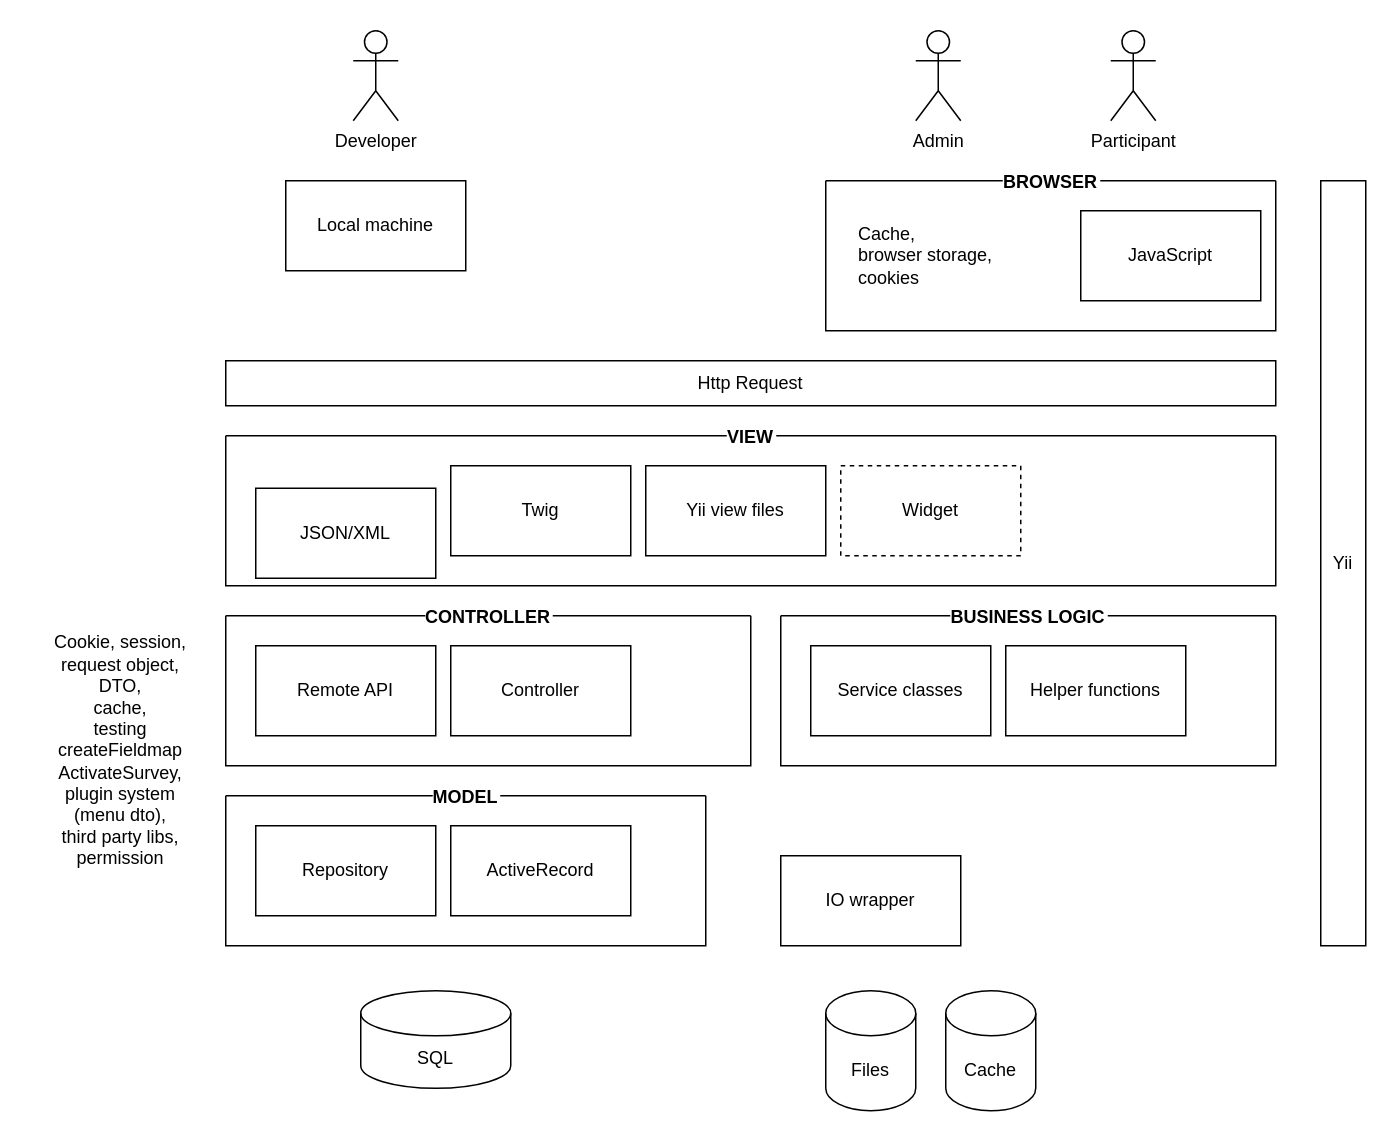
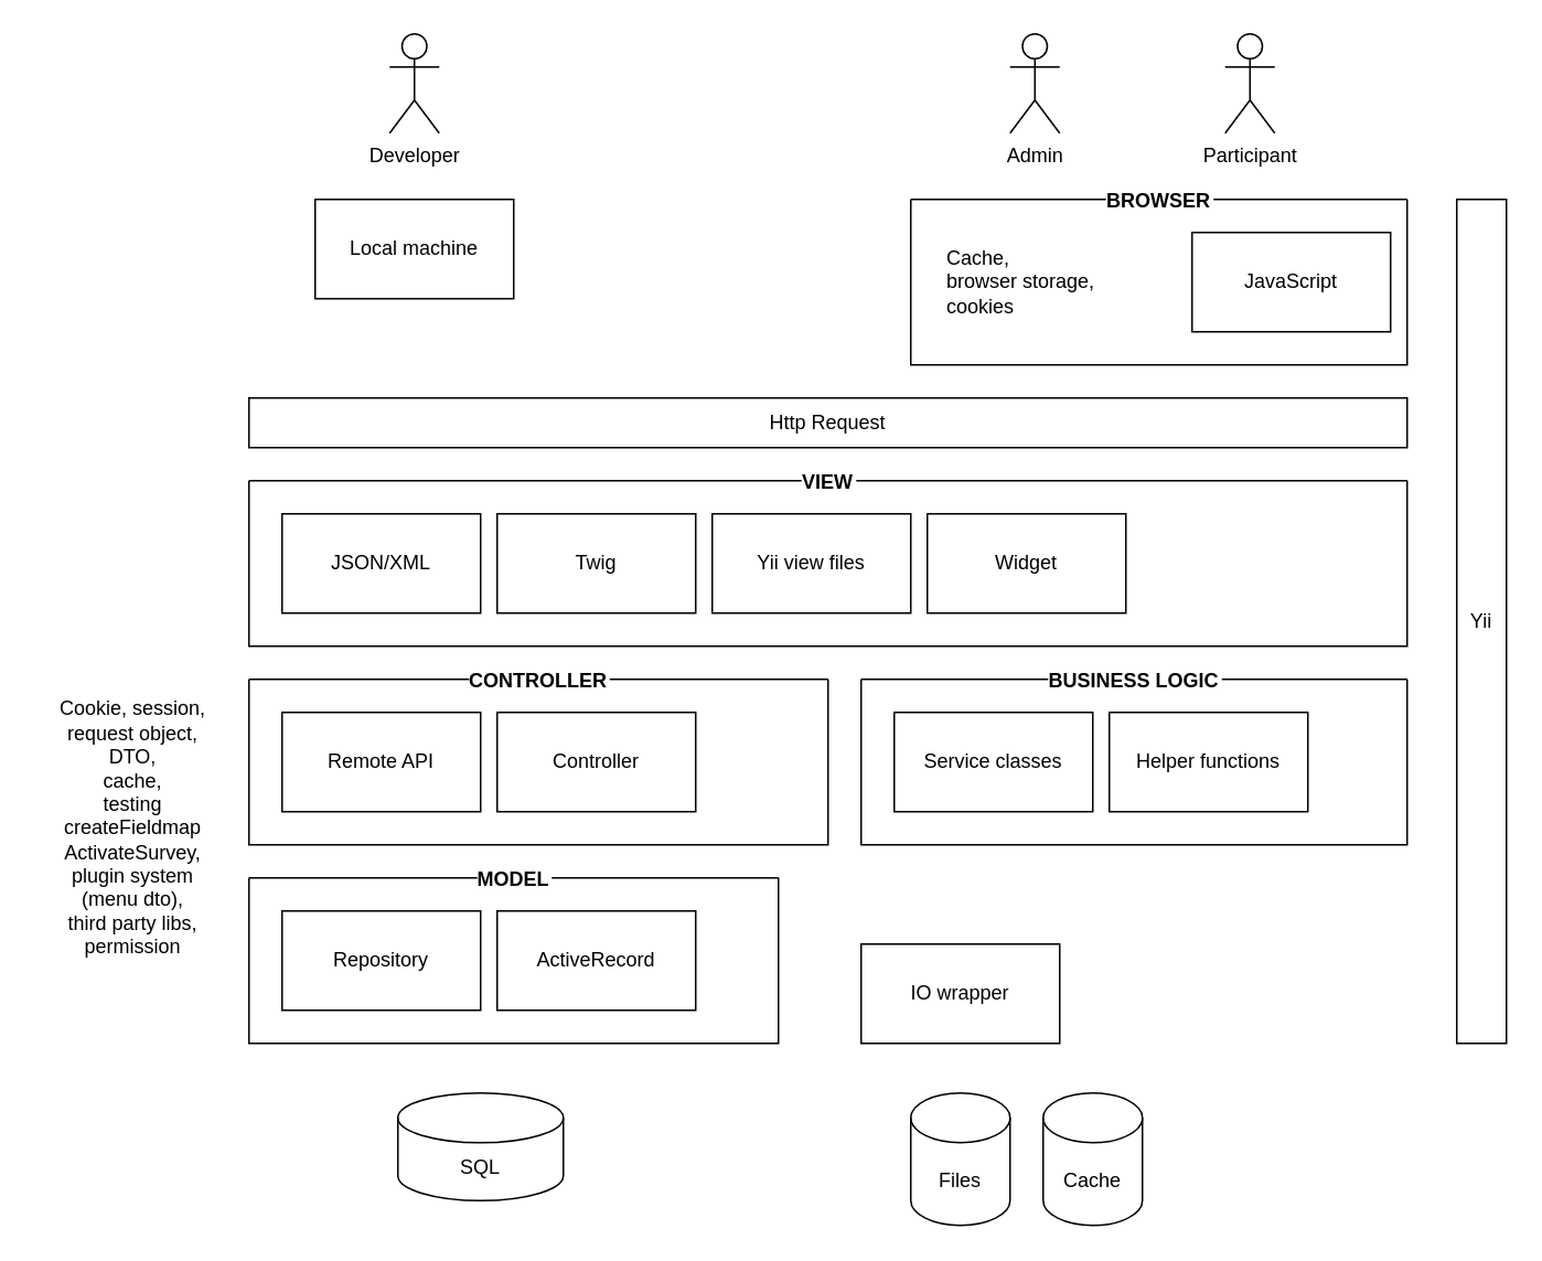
  <mxCell id="0" />
  <mxCell id="1" parent="0" />
  <mxCell id="2" value="SQL" style="shape=cylinder3;whiteSpace=wrap;html=1;boundedLbl=1;backgroundOutline=1;size=15;" parent="1" vertex="1"><mxGeometry x="240" y="660" width="100" height="65" as="geometry" /></mxCell>
  <mxCell id="3" value="Service classes" style="whiteSpace=wrap;html=1;" parent="1" vertex="1"><mxGeometry x="540" y="430" width="120" height="60" as="geometry" /></mxCell>
  <mxCell id="4" value="BUSINESS LOGIC" style="swimlane;startSize=0;labelBackgroundColor=#ffffff;" parent="1" vertex="1"><mxGeometry x="520" y="410" width="330" height="100" as="geometry" /></mxCell>
  <mxCell id="5" value="Helper functions" style="whiteSpace=wrap;html=1;" parent="4" vertex="1"><mxGeometry x="150" y="20" width="120" height="60" as="geometry" /></mxCell>
  <mxCell id="6" value="CONTROLLER" style="swimlane;startSize=0;labelBackgroundColor=#ffffff;" parent="1" vertex="1"><mxGeometry x="150" y="410" width="350" height="100" as="geometry" /></mxCell>
  <mxCell id="7" value="Controller" style="rounded=0;whiteSpace=wrap;html=1;" parent="6" vertex="1"><mxGeometry x="150" y="20" width="120" height="60" as="geometry" /></mxCell>
  <mxCell id="8" value="Remote API" style="rounded=0;whiteSpace=wrap;html=1;" parent="6" vertex="1"><mxGeometry x="20" y="20" width="120" height="60" as="geometry" /></mxCell>
  <mxCell id="9" value="&lt;div&gt;Cookie, session, request object,&lt;/div&gt;&lt;div&gt;DTO,&lt;/div&gt;&lt;div&gt;cache,&lt;/div&gt;&lt;div&gt;testing&lt;br&gt;&lt;/div&gt;&lt;div&gt;createFieldmap&lt;/div&gt;&lt;div&gt;ActivateSurvey,&lt;/div&gt;&lt;div&gt;plugin system&lt;/div&gt;&lt;div&gt;(menu dto),&lt;/div&gt;&lt;div&gt;third party libs,&lt;/div&gt;&lt;div&gt;permission&lt;br&gt;&lt;/div&gt;" style="text;html=1;strokeColor=none;fillColor=none;align=center;verticalAlign=middle;whiteSpace=wrap;rounded=0;" parent="1" vertex="1"><mxGeometry y="490" width="120" height="20" as="geometry" x="20" /></mxCell>
  <mxCell id="10" value="VIEW" style="swimlane;startSize=0;swimlaneFillColor=none;swimlaneLine=1;rounded=0;shadow=0;sketch=0;labelBackgroundColor=#ffffff;" parent="1" vertex="1"><mxGeometry x="150" y="290" width="700" height="100" as="geometry" /></mxCell>
- <mxCell id="11" value="JSON/XML" style="rounded=0;whiteSpace=wrap;html=1;" parent="10" vertex="1"><mxGeometry x="20" y="35" width="120" height="60" as="geometry" /></mxCell>
- <mxCell id="12" value="Widget" style="rounded=0;whiteSpace=wrap;html=1;dashed=1;" parent="10" vertex="1"><mxGeometry x="410" y="20" width="120" height="60" as="geometry" /></mxCell>
+ <mxCell id="11" value="JSON/XML" style="rounded=0;whiteSpace=wrap;html=1;" parent="10" vertex="1"><mxGeometry x="20" y="20" width="120" height="60" as="geometry" /></mxCell>
+ <mxCell id="12" value="Widget" style="rounded=0;whiteSpace=wrap;html=1;" parent="10" vertex="1"><mxGeometry x="410" y="20" width="120" height="60" as="geometry" /></mxCell>
  <mxCell id="13" value="Twig" style="rounded=0;whiteSpace=wrap;html=1;" parent="10" vertex="1"><mxGeometry x="150" y="20" width="120" height="60" as="geometry" /></mxCell>
  <mxCell id="14" value="Yii view files" style="rounded=0;whiteSpace=wrap;html=1;" parent="10" vertex="1"><mxGeometry x="280" y="20" width="120" height="60" as="geometry" /></mxCell>
  <mxCell id="15" value="Local machine" style="rounded=0;whiteSpace=wrap;html=1;" parent="1" vertex="1"><mxGeometry x="190" y="120" width="120" height="60" as="geometry" /></mxCell>
  <mxCell id="16" value="Admin" style="shape=umlActor;verticalLabelPosition=bottom;verticalAlign=top;html=1;outlineConnect=0;" parent="1" vertex="1"><mxGeometry x="610" y="20" width="30" height="60" as="geometry" /></mxCell>
  <mxCell id="17" value="Participant" style="shape=umlActor;verticalLabelPosition=bottom;verticalAlign=top;html=1;outlineConnect=0;" parent="1" vertex="1"><mxGeometry x="740" y="20" width="30" height="60" as="geometry" /></mxCell>
  <mxCell id="18" value="Developer" style="shape=umlActor;verticalLabelPosition=bottom;verticalAlign=top;html=1;outlineConnect=0;" parent="1" vertex="1"><mxGeometry x="235" y="20" width="30" height="60" as="geometry" /></mxCell>
  <mxCell id="19" value="Http Request" style="rounded=0;whiteSpace=wrap;html=1;" parent="1" vertex="1"><mxGeometry x="150" y="240" width="700" height="30" as="geometry" /></mxCell>
  <mxCell id="20" value="MODEL" style="swimlane;startSize=0;labelBackgroundColor=#ffffff;labelBorderColor=none;" parent="1" vertex="1"><mxGeometry x="150" y="530" width="320" height="100" as="geometry" /></mxCell>
  <mxCell id="21" value="ActiveRecord" style="rounded=0;whiteSpace=wrap;html=1;" parent="20" vertex="1"><mxGeometry x="150" y="20" width="120" height="60" as="geometry" /></mxCell>
  <mxCell id="22" value="Repository" style="rounded=0;whiteSpace=wrap;html=1;" parent="20" vertex="1"><mxGeometry x="20" y="20" width="120" height="60" as="geometry" /></mxCell>
  <mxCell id="23" value="BROWSER" style="swimlane;startSize=0;labelBackgroundColor=#ffffff;" parent="1" vertex="1"><mxGeometry x="550" y="120" width="300" height="100" as="geometry" /></mxCell>
  <mxCell id="24" value="JavaScript" style="whiteSpace=wrap;html=1;" parent="23" vertex="1"><mxGeometry x="170" y="20" width="120" height="60" as="geometry" /></mxCell>
  <mxCell id="25" value="&lt;div align=&quot;left&quot;&gt;Cache,&lt;br&gt;&lt;/div&gt;&lt;div align=&quot;left&quot;&gt;browser storage,&lt;/div&gt;&lt;div align=&quot;left&quot;&gt;cookies&lt;/div&gt;" style="text;html=1;strokeColor=none;fillColor=none;align=left;verticalAlign=middle;whiteSpace=wrap;rounded=0;" parent="23" vertex="1"><mxGeometry x="20" y="40" width="130" height="20" as="geometry" /></mxCell>
  <mxCell id="26" value="Files" style="shape=cylinder3;whiteSpace=wrap;html=1;boundedLbl=1;backgroundOutline=1;size=15;" parent="1" vertex="1"><mxGeometry x="550" y="660" width="60" height="80" as="geometry" /></mxCell>
  <mxCell id="27" value="IO wrapper" style="rounded=0;whiteSpace=wrap;html=1;" parent="1" vertex="1"><mxGeometry x="520" y="570" width="120" height="60" as="geometry" /></mxCell>
  <mxCell id="28" value="Cache" style="shape=cylinder3;whiteSpace=wrap;html=1;boundedLbl=1;backgroundOutline=1;size=15;" vertex="1" parent="1"><mxGeometry x="630" y="660" width="60" height="80" as="geometry" /></mxCell>
  <mxCell id="29" value="Yii" style="rounded=0;whiteSpace=wrap;html=1;direction=south;" vertex="1" parent="1"><mxGeometry x="880" y="120" width="30" height="510" as="geometry" /></mxCell>
